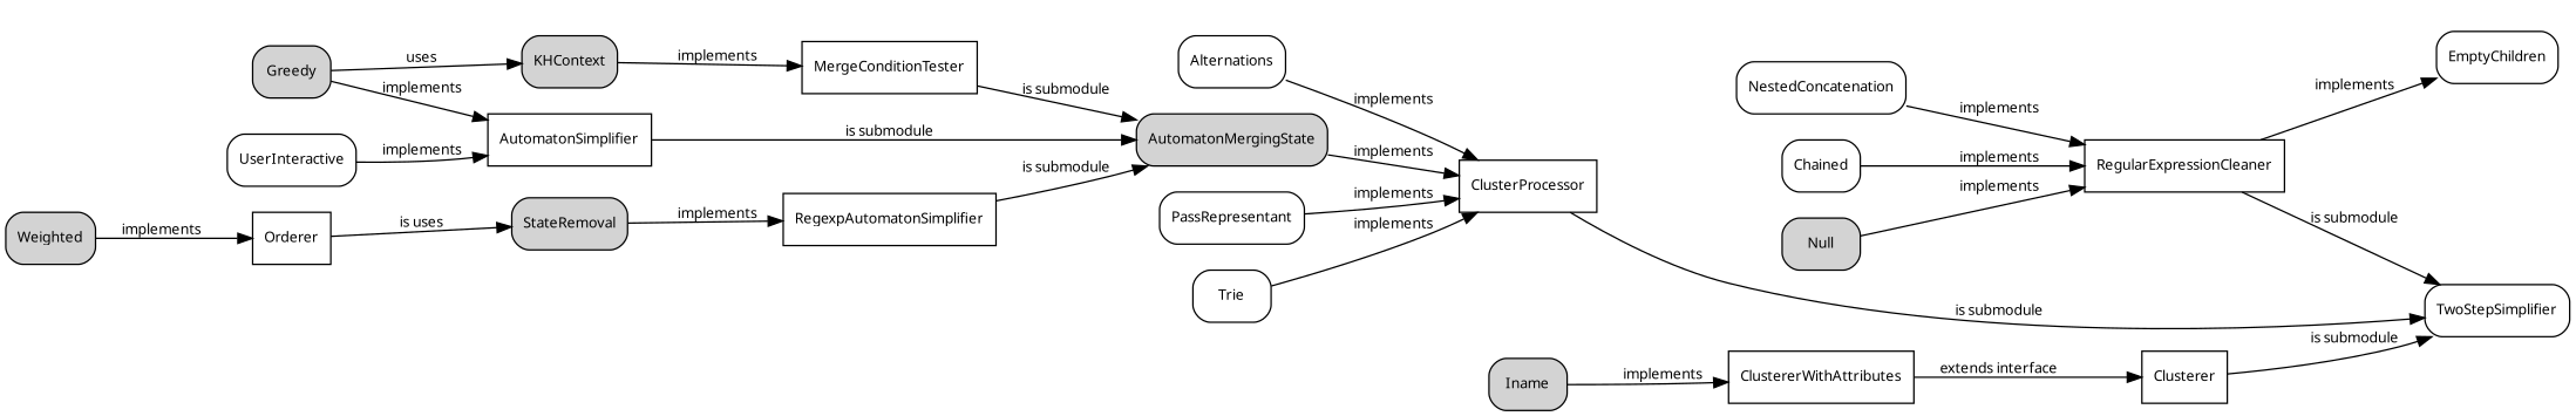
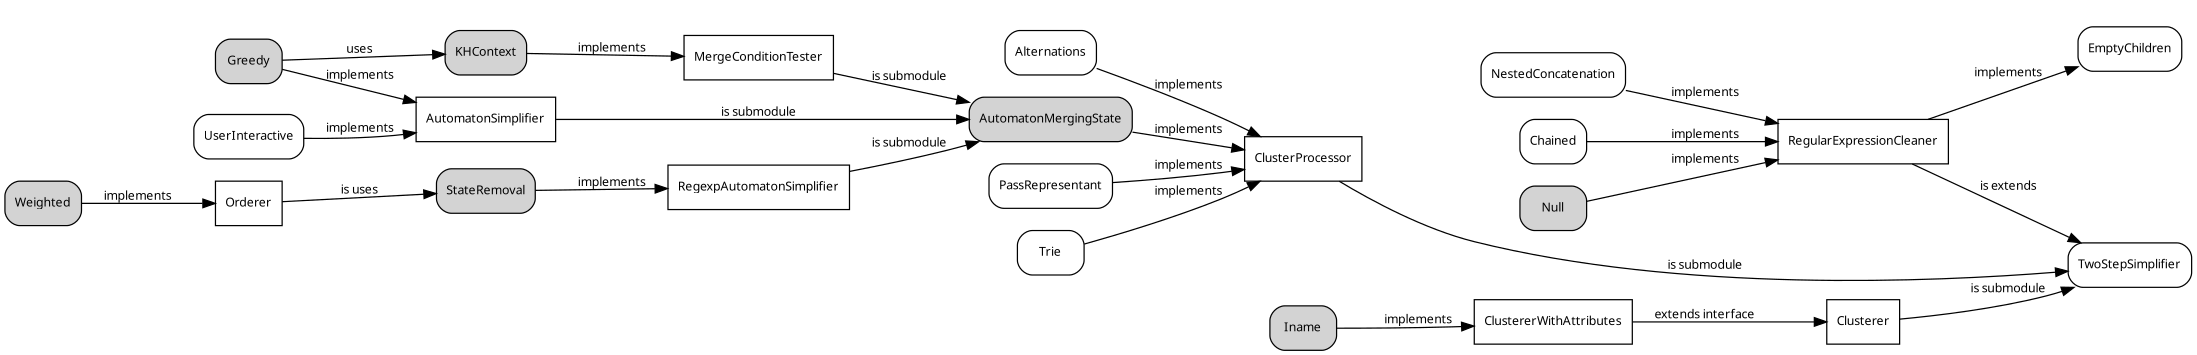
  digraph {
    rankdir=LR
    node [fontname="TeXGyrePagella-Regular" fontsize=10 shape=rectangle]
    edge [fontname="TeXGyrePagella-Regular" fontsize=10]
    TwoStepSimplifier [style=rounded]
    Clusterer
    ClusterProcessor
    ClustererWithAttributes
    Null [style="rounded,filled"]
    EmptyChildren [style=rounded]
    NestedConcatenation [style=rounded]
    Chained [style=rounded]
    RegularExpressionCleaner
    Iname [style="rounded,filled"]
    Alternations [style=rounded]
    AutomatonMergingState [style="rounded,filled"]
    PassRepresentant [style=rounded]
    Trie [style=rounded]
    AutomatonSimplifier
    RegexpAutomatonSimplifier
    MergeConditionTester
    Greedy [style="rounded,filled"]
    KHContext [style="rounded,filled"]
    StateRemoval [style="rounded,filled"]
    UserInteractive [style=rounded]
    Orderer
    Weighted [style="rounded,filled"]
    Clusterer -> TwoStepSimplifier [label="is submodule"]
    ClusterProcessor -> TwoStepSimplifier [label="is submodule"]
    ClusterProcessor -> ClustererWithAttributes [style=invis]
    ClusterProcessor -> Null [style=invis]
    ClusterProcessor -> EmptyChildren [style=invis]
    ClusterProcessor -> NestedConcatenation [style=invis]
    ClusterProcessor -> Chained [style=invis]
    ClustererWithAttributes -> Clusterer [label="extends interface"]
    Null -> RegularExpressionCleaner [label=implements]
    NestedConcatenation -> RegularExpressionCleaner [label=implements]
    Chained -> RegularExpressionCleaner [label=implements]
-   RegularExpressionCleaner -> TwoStepSimplifier [label="is submodule"]
+   RegularExpressionCleaner -> TwoStepSimplifier [label="is extends"]
    RegularExpressionCleaner -> EmptyChildren [label=implements]
    Iname -> ClustererWithAttributes [label=implements]
    Alternations -> ClusterProcessor [label=implements]
    AutomatonMergingState -> ClusterProcessor [label=implements]
    PassRepresentant -> ClusterProcessor [label=implements]
    Trie -> ClusterProcessor [label=implements]
    AutomatonSimplifier -> AutomatonMergingState [label="is submodule"]
    RegexpAutomatonSimplifier -> AutomatonMergingState [label="is submodule"]
    MergeConditionTester -> AutomatonMergingState [label="is submodule"]
    Greedy -> AutomatonSimplifier [label=implements]
    Greedy -> KHContext [label=uses]
    KHContext -> MergeConditionTester [label=implements]
    StateRemoval -> RegexpAutomatonSimplifier [label=implements]
    UserInteractive -> AutomatonSimplifier [label=implements]
    Orderer -> StateRemoval [label="is uses"]
    Weighted -> Orderer [label=implements]
  }
